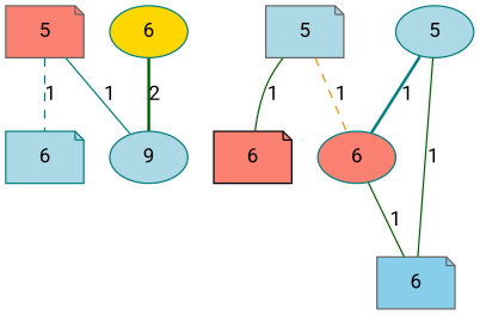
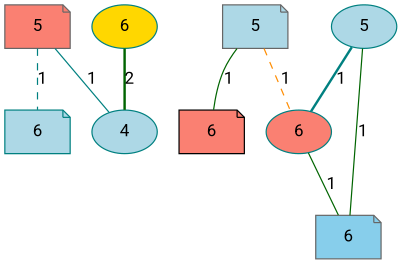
  graph {
    fontname=Roboto
    node [style=filled fillcolor=lightblue color=teal shape=note fontname=Roboto]
    edge [color=darkgreen style=solid fontname=Roboto]
    n1 [label=5 fillcolor=salmon color=gray40]
    n2 [label=6]
-   n3 [label=9 shape=ellipse]
+   n3 [label=4 shape=ellipse]
    n4 [label=6 fillcolor=gold shape=ellipse]
    n5 [label=5 color=gray40]
    n6 [label=6 fillcolor=salmon color=black]
    n7 [label=6 fillcolor=salmon shape=ellipse]
    n8 [label=5 shape=ellipse]
    n9 [label=6 fillcolor=skyblue color=gray40]
    n1 -- n2 [color=teal label=1 style=dashed]
    n1 -- n3 [color=teal label=1]
    n4 -- n3 [label=2 style=bold]
    n5 -- n6 [label=1]
    n5 -- n7 [color=darkorange label=1 style=dashed]
    n7 -- n9 [label=1]
    n8 -- n7 [color=teal label=1 style=bold]
    n8 -- n9 [label=1]
  }
